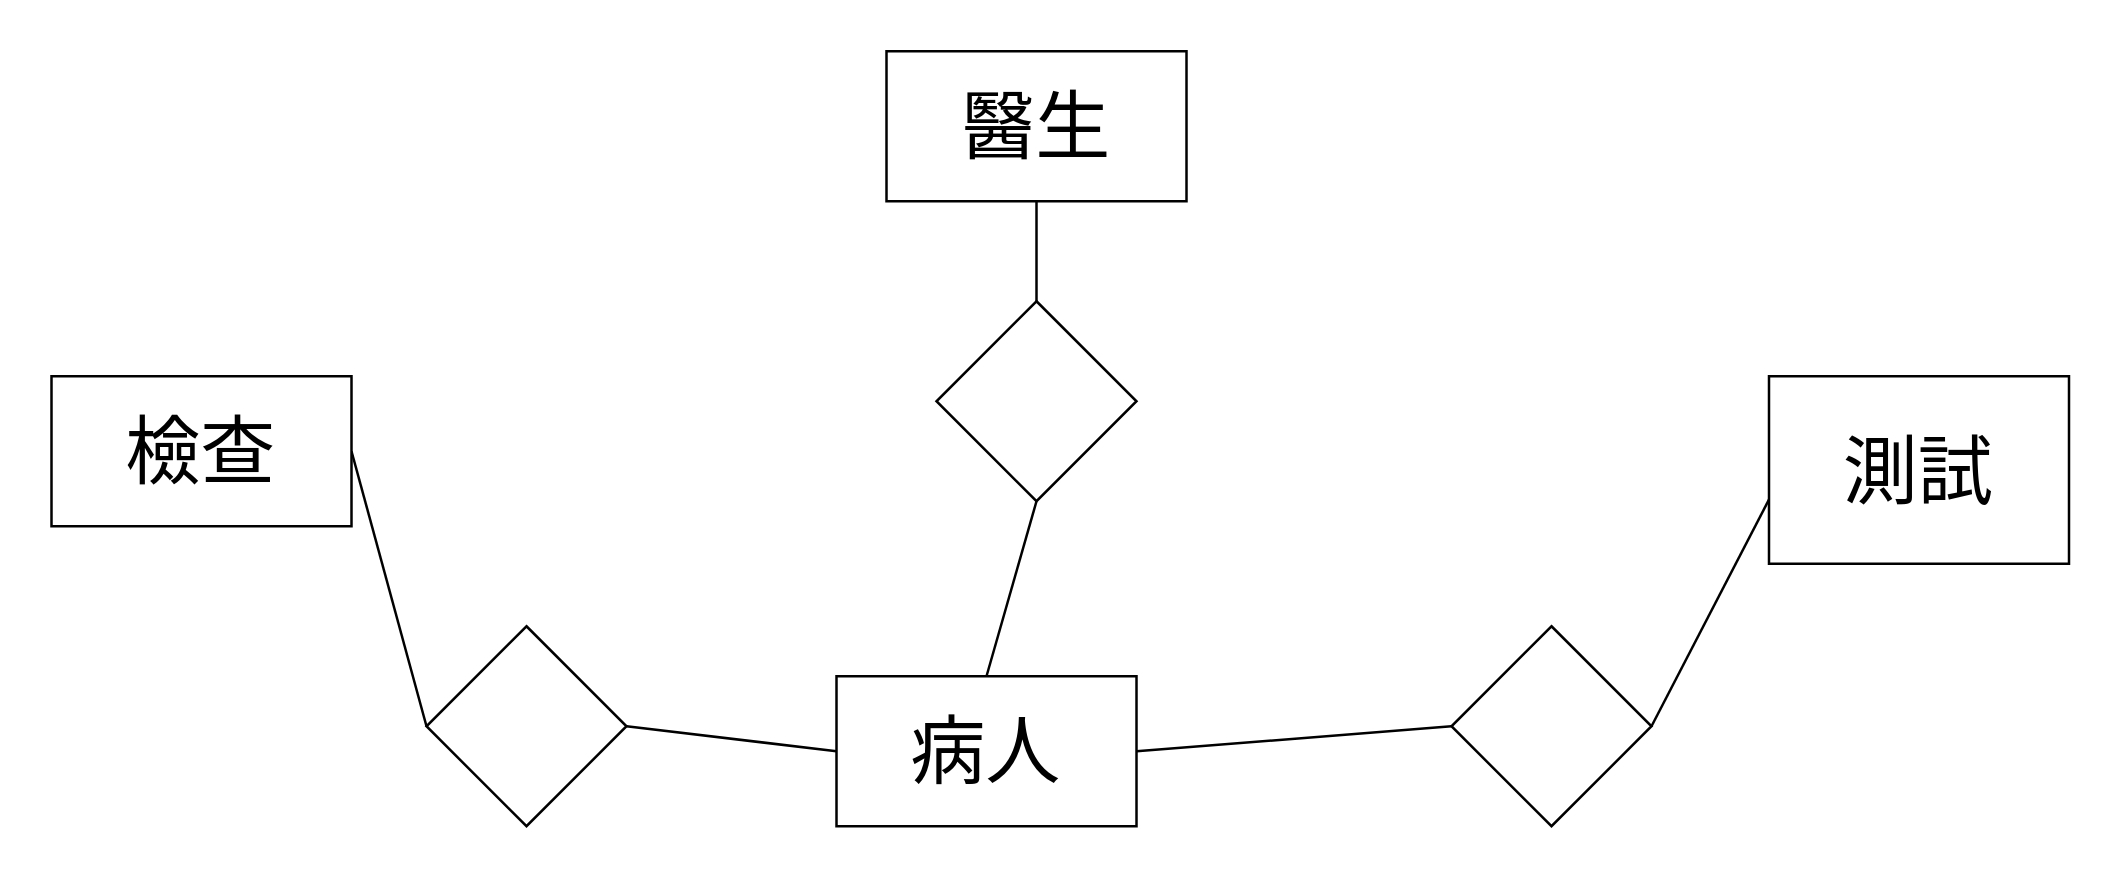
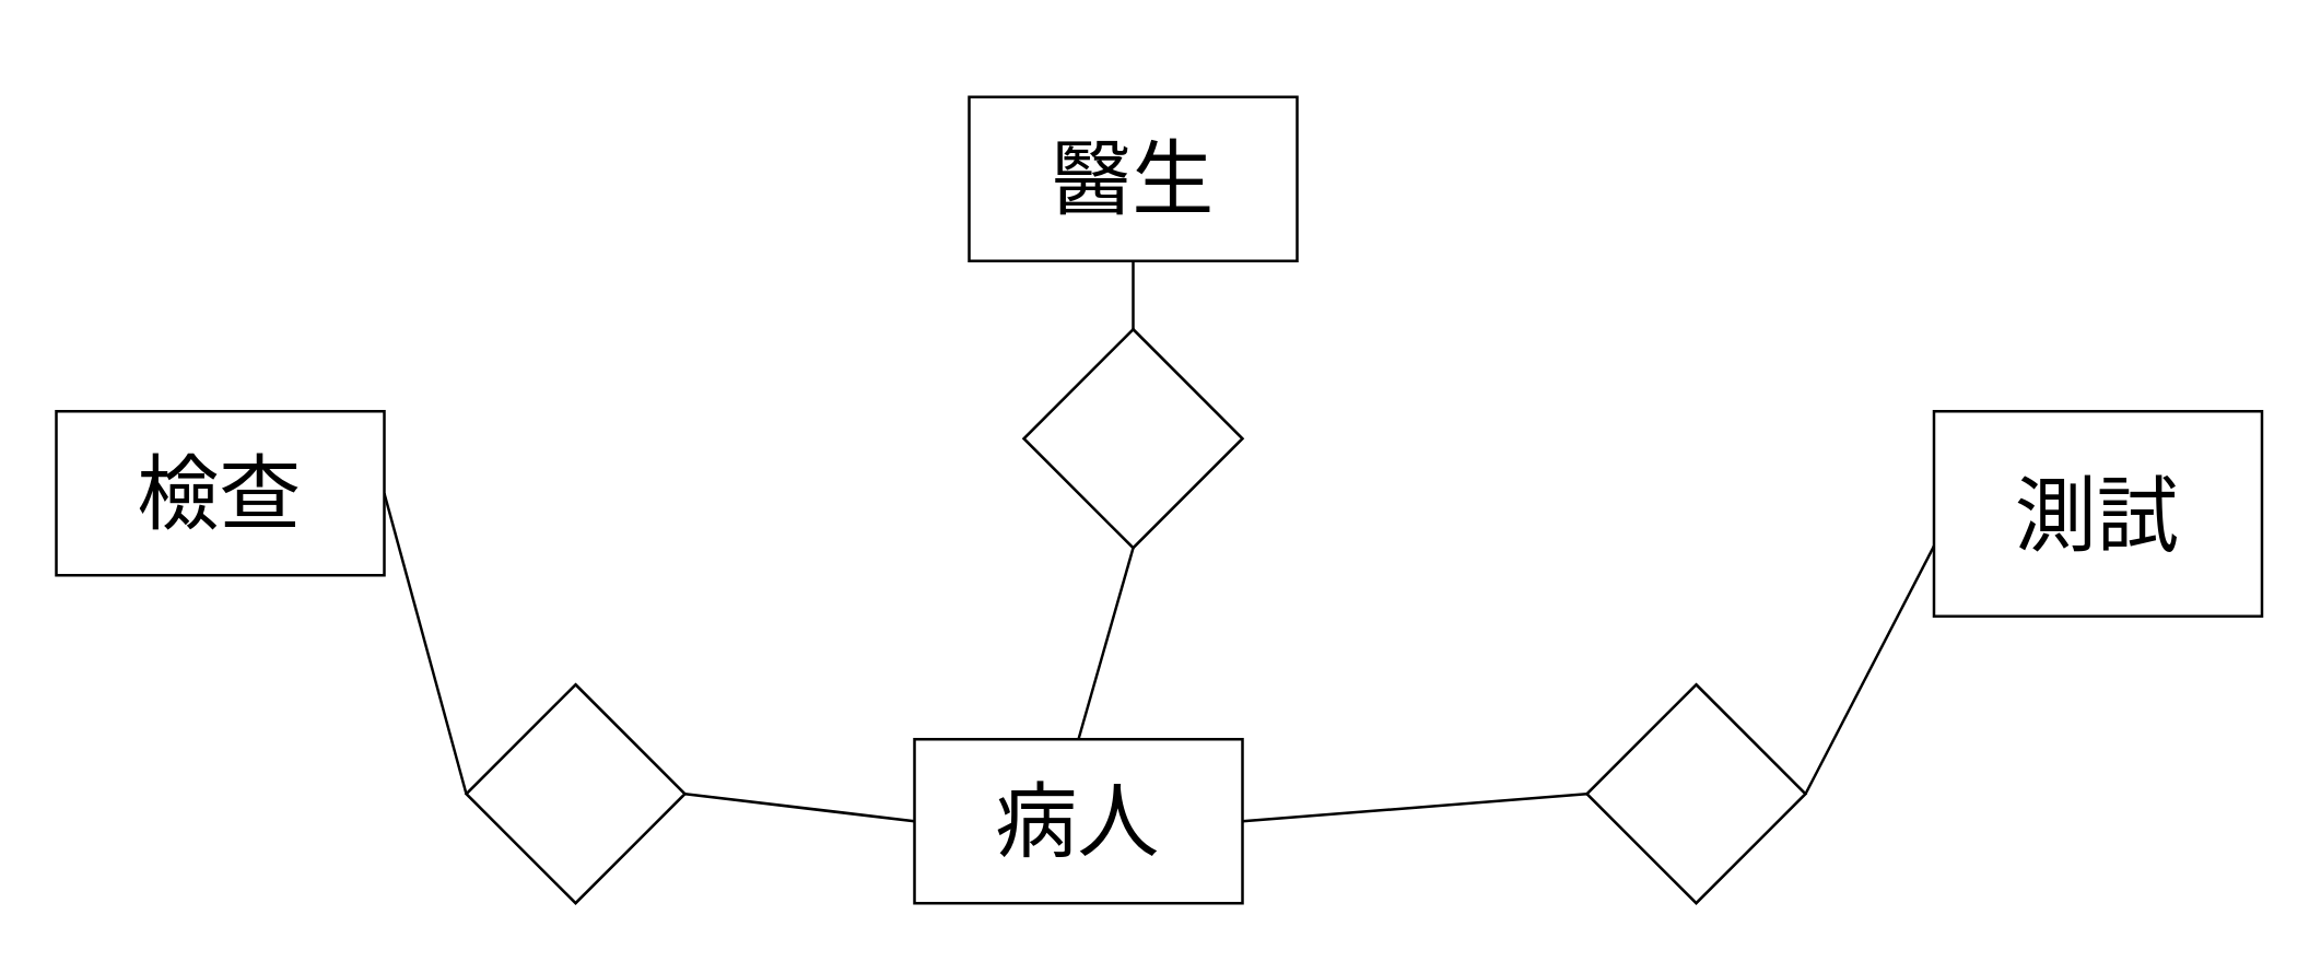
  <mxCell id="0" />
  <mxCell id="1" parent="0" />
- <mxCell id="2" value="&lt;font style=&quot;font-size: 30px;&quot;&gt;醫生&lt;/font&gt;" style="rounded=0;whiteSpace=wrap;html=1;" vertex="1" parent="1"><mxGeometry x="354" y="20" width="120" height="60" as="geometry" /></mxCell>
+ <mxCell id="2" value="&lt;font style=&quot;font-size: 30px;&quot;&gt;醫生&lt;/font&gt;" style="rounded=0;whiteSpace=wrap;html=1;" vertex="1" parent="1"><mxGeometry x="354" y="35" width="120" height="60" as="geometry" /></mxCell>
  <mxCell id="3" value="&lt;font style=&quot;font-size: 30px;&quot;&gt;病人&lt;/font&gt;" style="rounded=0;whiteSpace=wrap;html=1;" vertex="1" parent="1"><mxGeometry x="334" y="270" width="120" height="60" as="geometry" /></mxCell>
  <mxCell id="4" value="" style="rhombus;whiteSpace=wrap;html=1;" vertex="1" parent="1"><mxGeometry x="374" y="120" width="80" height="80" as="geometry" /></mxCell>
  <mxCell id="5" value="" style="endArrow=none;html=1;rounded=0;exitX=0.5;exitY=0;exitDx=0;exitDy=0;" edge="1" parent="1" source="3"><mxGeometry width="50" height="50" relative="1" as="geometry"><mxPoint x="364" y="250" as="sourcePoint" /><mxPoint x="414" y="200" as="targetPoint" /></mxGeometry></mxCell>
  <mxCell id="6" value="" style="endArrow=none;html=1;rounded=0;entryX=0.5;entryY=1;entryDx=0;entryDy=0;exitX=0.5;exitY=0;exitDx=0;exitDy=0;" edge="1" parent="1" source="4" target="2"><mxGeometry width="50" height="50" relative="1" as="geometry"><mxPoint x="270" y="160" as="sourcePoint" /><mxPoint x="320" y="110" as="targetPoint" /></mxGeometry></mxCell>
  <mxCell id="7" value="" style="endArrow=none;html=1;rounded=0;entryX=0;entryY=0.5;entryDx=0;entryDy=0;" edge="1" parent="1" target="3"><mxGeometry width="50" height="50" relative="1" as="geometry"><mxPoint x="250" y="290" as="sourcePoint" /><mxPoint x="320" y="270" as="targetPoint" /></mxGeometry></mxCell>
  <mxCell id="8" value="" style="endArrow=none;html=1;rounded=0;exitX=1;exitY=0.5;exitDx=0;exitDy=0;" edge="1" parent="1" source="3"><mxGeometry width="50" height="50" relative="1" as="geometry"><mxPoint x="500" y="290" as="sourcePoint" /><mxPoint x="580" y="290" as="targetPoint" /></mxGeometry></mxCell>
  <mxCell id="9" value="" style="rhombus;whiteSpace=wrap;html=1;" vertex="1" parent="1"><mxGeometry x="170" y="250" width="80" height="80" as="geometry" /></mxCell>
  <mxCell id="10" value="" style="rhombus;whiteSpace=wrap;html=1;" vertex="1" parent="1"><mxGeometry x="580" y="250" width="80" height="80" as="geometry" /></mxCell>
  <mxCell id="11" value="" style="endArrow=none;html=1;rounded=0;exitX=1;exitY=0.5;exitDx=0;exitDy=0;entryX=0;entryY=0.5;entryDx=0;entryDy=0;" edge="1" parent="1" source="13" target="9"><mxGeometry width="50" height="50" relative="1" as="geometry"><mxPoint x="120" y="340" as="sourcePoint" /><mxPoint x="170" y="290" as="targetPoint" /></mxGeometry></mxCell>
  <mxCell id="12" value="" style="endArrow=none;html=1;rounded=0;entryX=0.008;entryY=0.633;entryDx=0;entryDy=0;entryPerimeter=0;exitX=1;exitY=0.5;exitDx=0;exitDy=0;" edge="1" parent="1" source="10" target="14"><mxGeometry width="50" height="50" relative="1" as="geometry"><mxPoint x="660" y="290" as="sourcePoint" /><mxPoint x="710" y="240" as="targetPoint" /></mxGeometry></mxCell>
  <mxCell id="13" value="&lt;font style=&quot;font-size: 30px;&quot;&gt;檢查&lt;/font&gt;" style="rounded=0;whiteSpace=wrap;html=1;strokeWidth=1;" vertex="1" parent="1"><mxGeometry x="20" y="150" width="120" height="60" as="geometry" /></mxCell>
  <mxCell id="14" value="&lt;font style=&quot;font-size: 30px;&quot;&gt;測試&lt;/font&gt;" style="rounded=0;whiteSpace=wrap;html=1;" vertex="1" parent="1"><mxGeometry x="707" y="150" width="120" height="75" as="geometry" /></mxCell>
